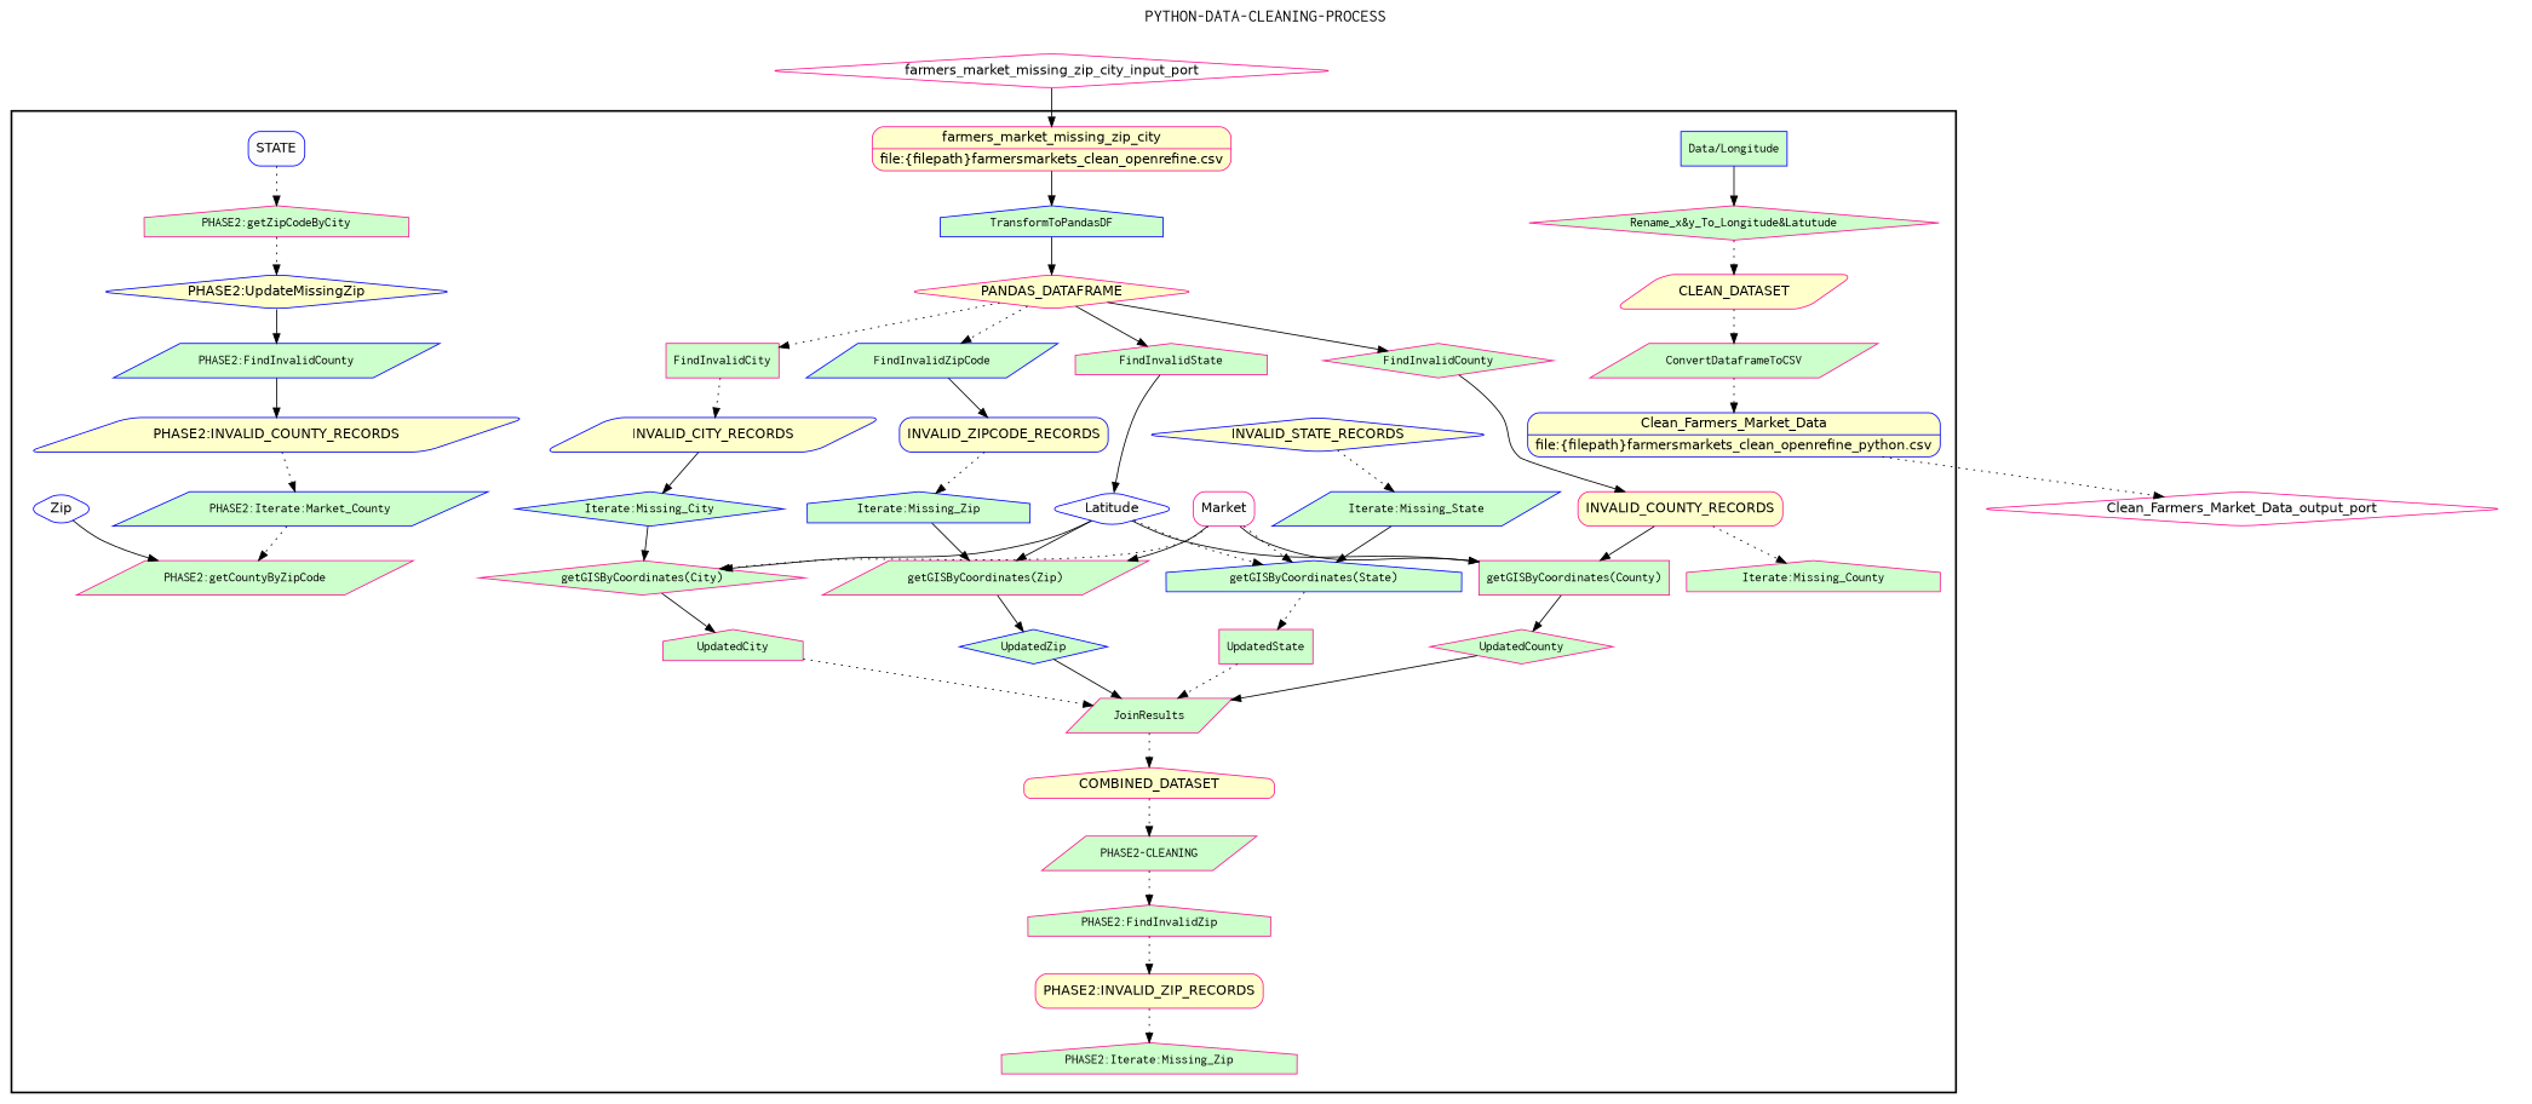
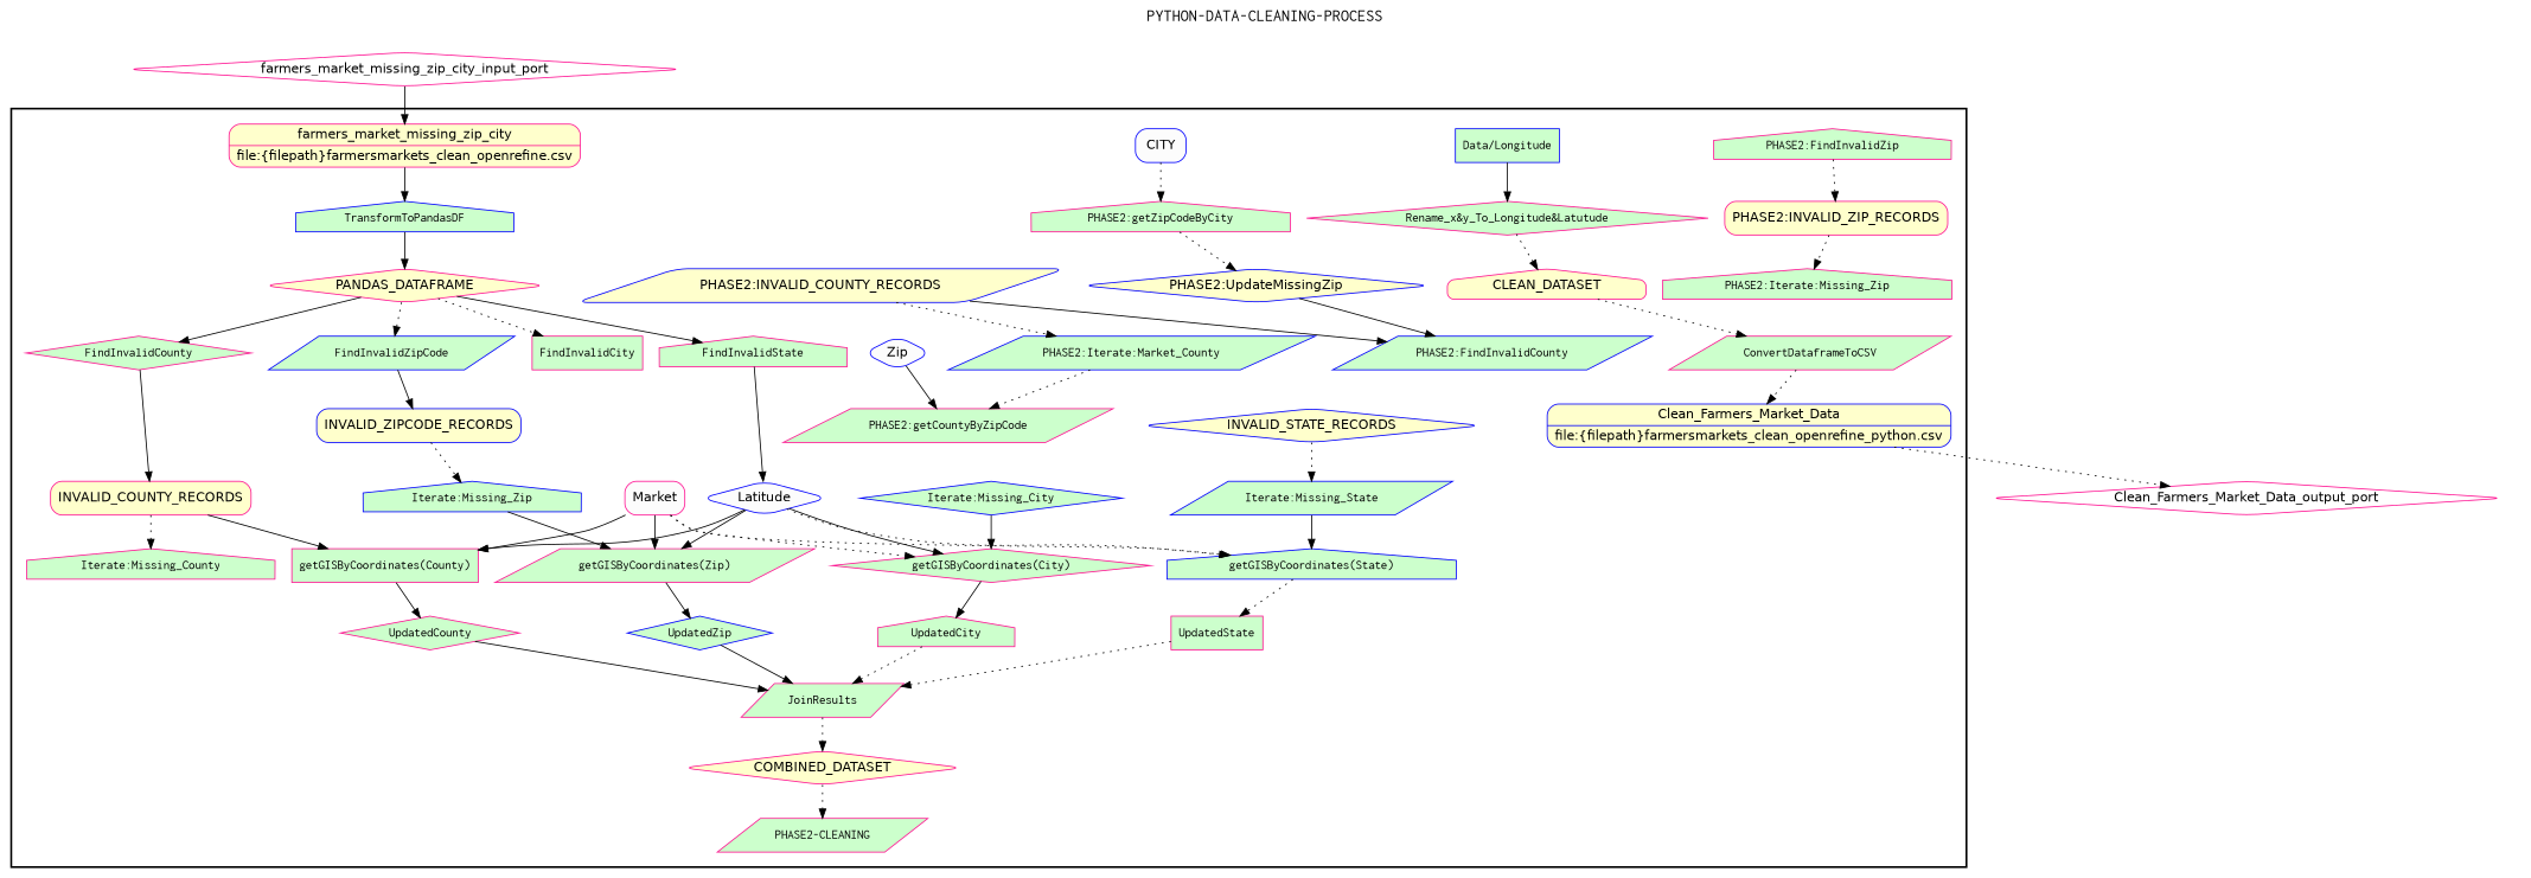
  digraph {
    fontname=Courier
    fontsize=18
    label="PYTHON-DATA-CLEANING-PROCESS"
    labelloc=t
    rankdir=TB
    node [color=deeppink fillcolor="#CCFFCC" fontname=Courier peripheries=1 shape=diamond style=filled]
    edge [style=solid]
    TransformToPandasDF [color=blue shape=house]
    PANDAS_DATAFRAME [fillcolor="#FFFFCC" fontname=Helvetica style="rounded,filled"]
    FindInvalidZipCode [color=blue shape=parallelogram]
    INVALID_ZIPCODE_RECORDS [color=blue fillcolor="#FFFFCC" fontname=Helvetica shape=box style="rounded,filled"]
    FindInvalidCity [shape=box]
-   INVALID_CITY_RECORDS [color=blue fillcolor="#FFFFCC" fontname=Helvetica shape=parallelogram style="rounded,filled"]
    FindInvalidState [shape=house]
    INVALID_STATE_RECORDS [color=blue fillcolor="#FFFFCC" fontname=Helvetica style="rounded,filled"]
    FindInvalidCounty
    INVALID_COUNTY_RECORDS [fillcolor="#FFFFCC" fontname=Helvetica shape=box style="rounded,filled"]
    "Iterate:Missing_Zip" [color=blue shape=house]
    "getGISByCoordinates(Zip)" [shape=parallelogram]
    "Iterate:Missing_City" [color=blue]
    "getGISByCoordinates(City)"
    "Iterate:Missing_State" [color=blue shape=parallelogram]
    "getGISByCoordinates(State)" [color=blue shape=house]
    "Iterate:Missing_County" [shape=house]
    "getGISByCoordinates(County)" [shape=box]
    UpdatedZip [color=blue]
    UpdatedCity [shape=house]
    UpdatedState [shape=box]
    UpdatedCounty
    JoinResults [shape=parallelogram]
-   COMBINED_DATASET [fillcolor="#FFFFCC" fontname=Helvetica shape=house style="rounded,filled"]
+   COMBINED_DATASET [fillcolor="#FFFFCC" fontname=Helvetica style="rounded,filled"]
    "PHASE2-CLEANING" [shape=parallelogram]
    "PHASE2:FindInvalidZip" [shape=house]
    "PHASE2:INVALID_ZIP_RECORDS" [fillcolor="#FFFFCC" fontname=Helvetica shape=box style="rounded,filled"]
    "PHASE2:Iterate:Missing_Zip" [shape=house]
    "PHASE2:getZipCodeByCity" [shape=house]
    "PHASE2:UpdateMissingZip" [color=blue fillcolor="#FFFFCC" fontname=Helvetica style="rounded,filled"]
    "PHASE2:FindInvalidCounty" [color=blue shape=parallelogram]
    "PHASE2:INVALID_COUNTY_RECORDS" [color=blue fillcolor="#FFFFCC" fontname=Helvetica shape=parallelogram style="rounded,filled"]
    n33 [color=blue label="PHASE2:Iterate:Market_County" shape=parallelogram]
    "PHASE2:getCountyByZipCode" [shape=parallelogram]
    n35 [color=blue label="Data/Longitude" shape=box]
    "Rename_x&y_To_Longitude&Latutude"
-   CLEAN_DATASET [fillcolor="#FFFFCC" fontname=Helvetica shape=parallelogram style="rounded,filled"]
+   CLEAN_DATASET [fillcolor="#FFFFCC" fontname=Helvetica shape=house style="rounded,filled"]
    ConvertDataframeToCSV [shape=parallelogram]
    n39 [color=blue fillcolor="#FFFFCC" fontname=Helvetica label="{<f0> Clean_Farmers_Market_Data |<f1> file\:\{filepath\}\farmersmarkets_clean_openrefine_python.csv}" rankdir=LR shape=record style="rounded,filled"]
    n40 [fillcolor="#FFFFCC" fontname=Helvetica label="{<f0> farmers_market_missing_zip_city |<f1> file\:\{filepath\}\farmersmarkets_clean_openrefine.csv}" rankdir=LR shape=record style="rounded,filled"]
    Latitude [color=blue fillcolor="#FCFCFC" fontname=Helvetica style="rounded,filled"]
    n42 [fillcolor="#FCFCFC" fontname=Helvetica label=Market shape=box style="rounded,filled"]
-   CITY [color=blue fillcolor="#FCFCFC" fontname=Helvetica shape=box style="rounded,filled" label=STATE]
+   CITY [color=blue fillcolor="#FCFCFC" fontname=Helvetica shape=box style="rounded,filled"]
    Zip [color=blue fillcolor="#FCFCFC" fontname=Helvetica style="rounded,filled"]
    farmers_market_missing_zip_city_input_port [fillcolor="#FFFFFF" fontname=Helvetica style="rounded,filled" width=0.2]
    Clean_Farmers_Market_Data_output_port [fillcolor="#FFFFFF" fontname=Helvetica style="rounded,filled" width=0.2]
    subgraph cluster_1 {
      color=black
      label=""
      penwidth=2
      subgraph cluster_2 {
        color=white
        label=""
        penwidth=2
        TransformToPandasDF
        PANDAS_DATAFRAME
        FindInvalidZipCode
        INVALID_ZIPCODE_RECORDS
        FindInvalidCity
-       INVALID_CITY_RECORDS
        FindInvalidState
        INVALID_STATE_RECORDS
        FindInvalidCounty
        INVALID_COUNTY_RECORDS
        "Iterate:Missing_Zip"
        "getGISByCoordinates(Zip)"
        "Iterate:Missing_City"
        "getGISByCoordinates(City)"
        "Iterate:Missing_State"
        "getGISByCoordinates(State)"
        "Iterate:Missing_County"
        "getGISByCoordinates(County)"
        UpdatedZip
        UpdatedCity
        UpdatedState
        UpdatedCounty
        JoinResults
        COMBINED_DATASET
        "PHASE2-CLEANING"
        "PHASE2:FindInvalidZip"
        "PHASE2:INVALID_ZIP_RECORDS"
        "PHASE2:Iterate:Missing_Zip"
        "PHASE2:getZipCodeByCity"
        "PHASE2:UpdateMissingZip"
        "PHASE2:FindInvalidCounty"
        "PHASE2:INVALID_COUNTY_RECORDS"
        n33
        "PHASE2:getCountyByZipCode"
        n35
        "Rename_x&y_To_Longitude&Latutude"
        CLEAN_DATASET
        ConvertDataframeToCSV
        n39
        n40
        Latitude
        n42
        CITY
        Zip
      }
    }
    subgraph cluster_3 {
      color=white
      label=""
      subgraph cluster_4 {
        color=white
        label=""
        Clean_Farmers_Market_Data_output_port
      }
    }
    subgraph cluster_5 {
      color=white
      label=""
      subgraph cluster_6 {
        color=white
        label=""
        farmers_market_missing_zip_city_input_port
      }
    }
    TransformToPandasDF -> PANDAS_DATAFRAME
    PANDAS_DATAFRAME -> FindInvalidZipCode [style=dotted]
    PANDAS_DATAFRAME -> FindInvalidCity [style=dotted]
    PANDAS_DATAFRAME -> FindInvalidState
    PANDAS_DATAFRAME -> FindInvalidCounty
    FindInvalidZipCode -> INVALID_ZIPCODE_RECORDS
    INVALID_ZIPCODE_RECORDS -> "Iterate:Missing_Zip" [style=dotted]
-   FindInvalidCity -> INVALID_CITY_RECORDS [style=dotted]
-   INVALID_CITY_RECORDS -> "Iterate:Missing_City"
    FindInvalidState -> Latitude
    INVALID_STATE_RECORDS -> "Iterate:Missing_State" [style=dotted]
    FindInvalidCounty -> INVALID_COUNTY_RECORDS
    INVALID_COUNTY_RECORDS -> "Iterate:Missing_County" [style=dotted]
    INVALID_COUNTY_RECORDS -> "getGISByCoordinates(County)"
    "Iterate:Missing_Zip" -> "getGISByCoordinates(Zip)"
    "getGISByCoordinates(Zip)" -> UpdatedZip
    "Iterate:Missing_City" -> "getGISByCoordinates(City)"
    "getGISByCoordinates(City)" -> UpdatedCity
    "Iterate:Missing_State" -> "getGISByCoordinates(State)"
    "getGISByCoordinates(State)" -> UpdatedState [style=dotted]
    "getGISByCoordinates(County)" -> UpdatedCounty
    UpdatedZip -> JoinResults
    UpdatedCity -> JoinResults [style=dotted]
    UpdatedState -> JoinResults [style=dotted]
    UpdatedCounty -> JoinResults
    JoinResults -> COMBINED_DATASET [style=dotted]
    COMBINED_DATASET -> "PHASE2-CLEANING" [style=dotted]
-   "PHASE2-CLEANING" -> "PHASE2:FindInvalidZip" [style=dotted]
    "PHASE2:FindInvalidZip" -> "PHASE2:INVALID_ZIP_RECORDS" [style=dotted]
    "PHASE2:INVALID_ZIP_RECORDS" -> "PHASE2:Iterate:Missing_Zip" [style=dotted]
    "PHASE2:getZipCodeByCity" -> "PHASE2:UpdateMissingZip" [style=dotted]
    "PHASE2:UpdateMissingZip" -> "PHASE2:FindInvalidCounty"
-   "PHASE2:FindInvalidCounty" -> "PHASE2:INVALID_COUNTY_RECORDS"
+   "PHASE2:INVALID_COUNTY_RECORDS" -> "PHASE2:FindInvalidCounty"
    "PHASE2:INVALID_COUNTY_RECORDS" -> n33 [style=dotted]
    n33 -> "PHASE2:getCountyByZipCode" [style=dotted]
    n35 -> "Rename_x&y_To_Longitude&Latutude"
    "Rename_x&y_To_Longitude&Latutude" -> CLEAN_DATASET [style=dotted]
    CLEAN_DATASET -> ConvertDataframeToCSV [style=dotted]
    ConvertDataframeToCSV -> n39 [style=dotted]
    n39 -> Clean_Farmers_Market_Data_output_port [style=dotted]
    n40 -> TransformToPandasDF
    Latitude -> "getGISByCoordinates(Zip)"
    Latitude -> "getGISByCoordinates(City)"
    Latitude -> "getGISByCoordinates(State)" [style=dotted]
    Latitude -> "getGISByCoordinates(County)"
    n42 -> "getGISByCoordinates(Zip)"
    n42 -> "getGISByCoordinates(City)" [style=dotted]
    n42 -> "getGISByCoordinates(State)" [style=dotted]
    n42 -> "getGISByCoordinates(County)"
    CITY -> "PHASE2:getZipCodeByCity" [style=dotted]
    Zip -> "PHASE2:getCountyByZipCode"
    farmers_market_missing_zip_city_input_port -> n40
  }
